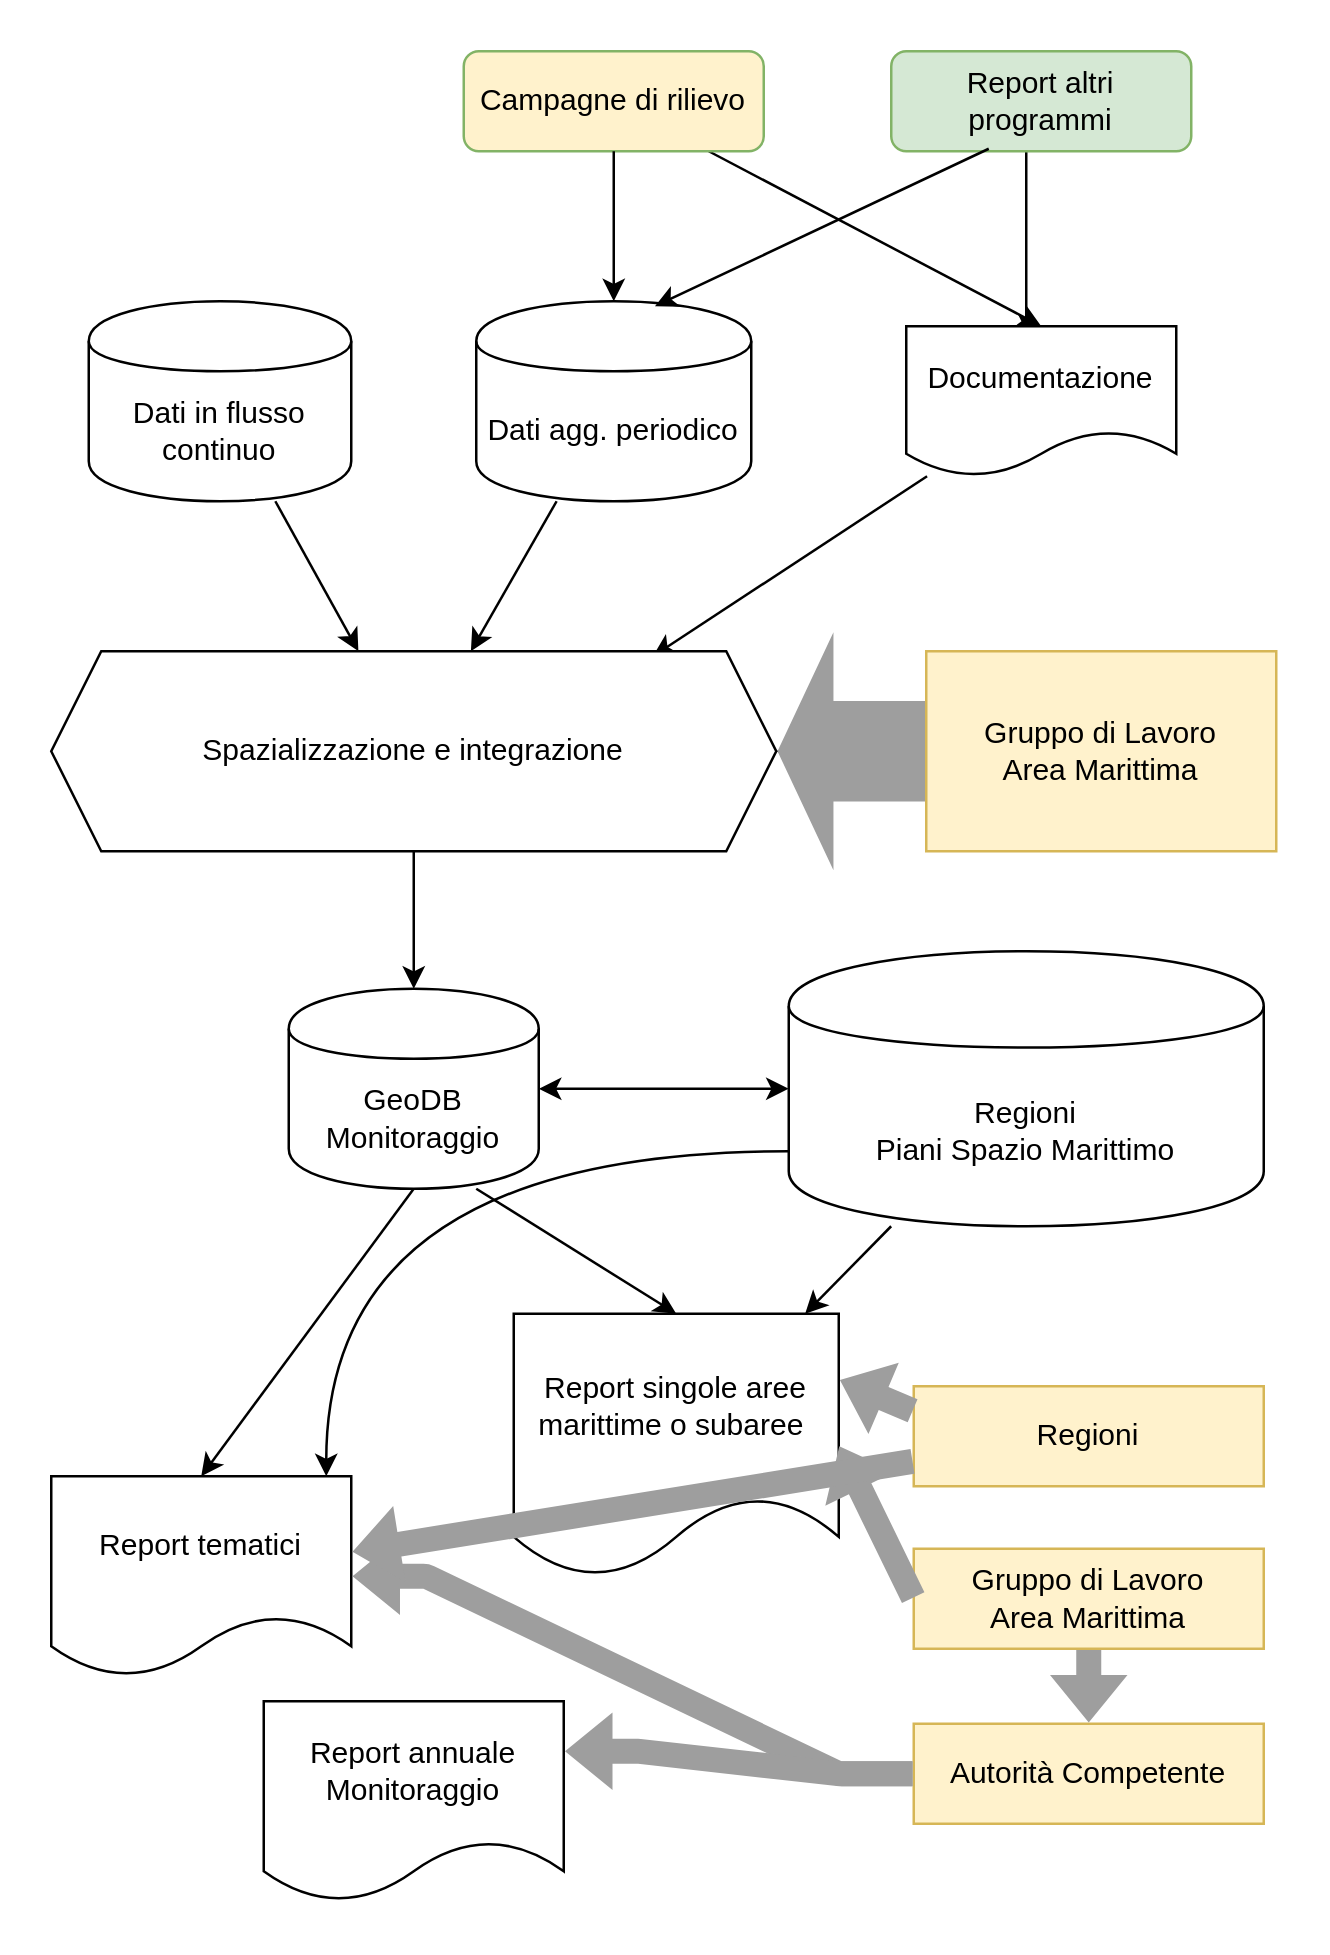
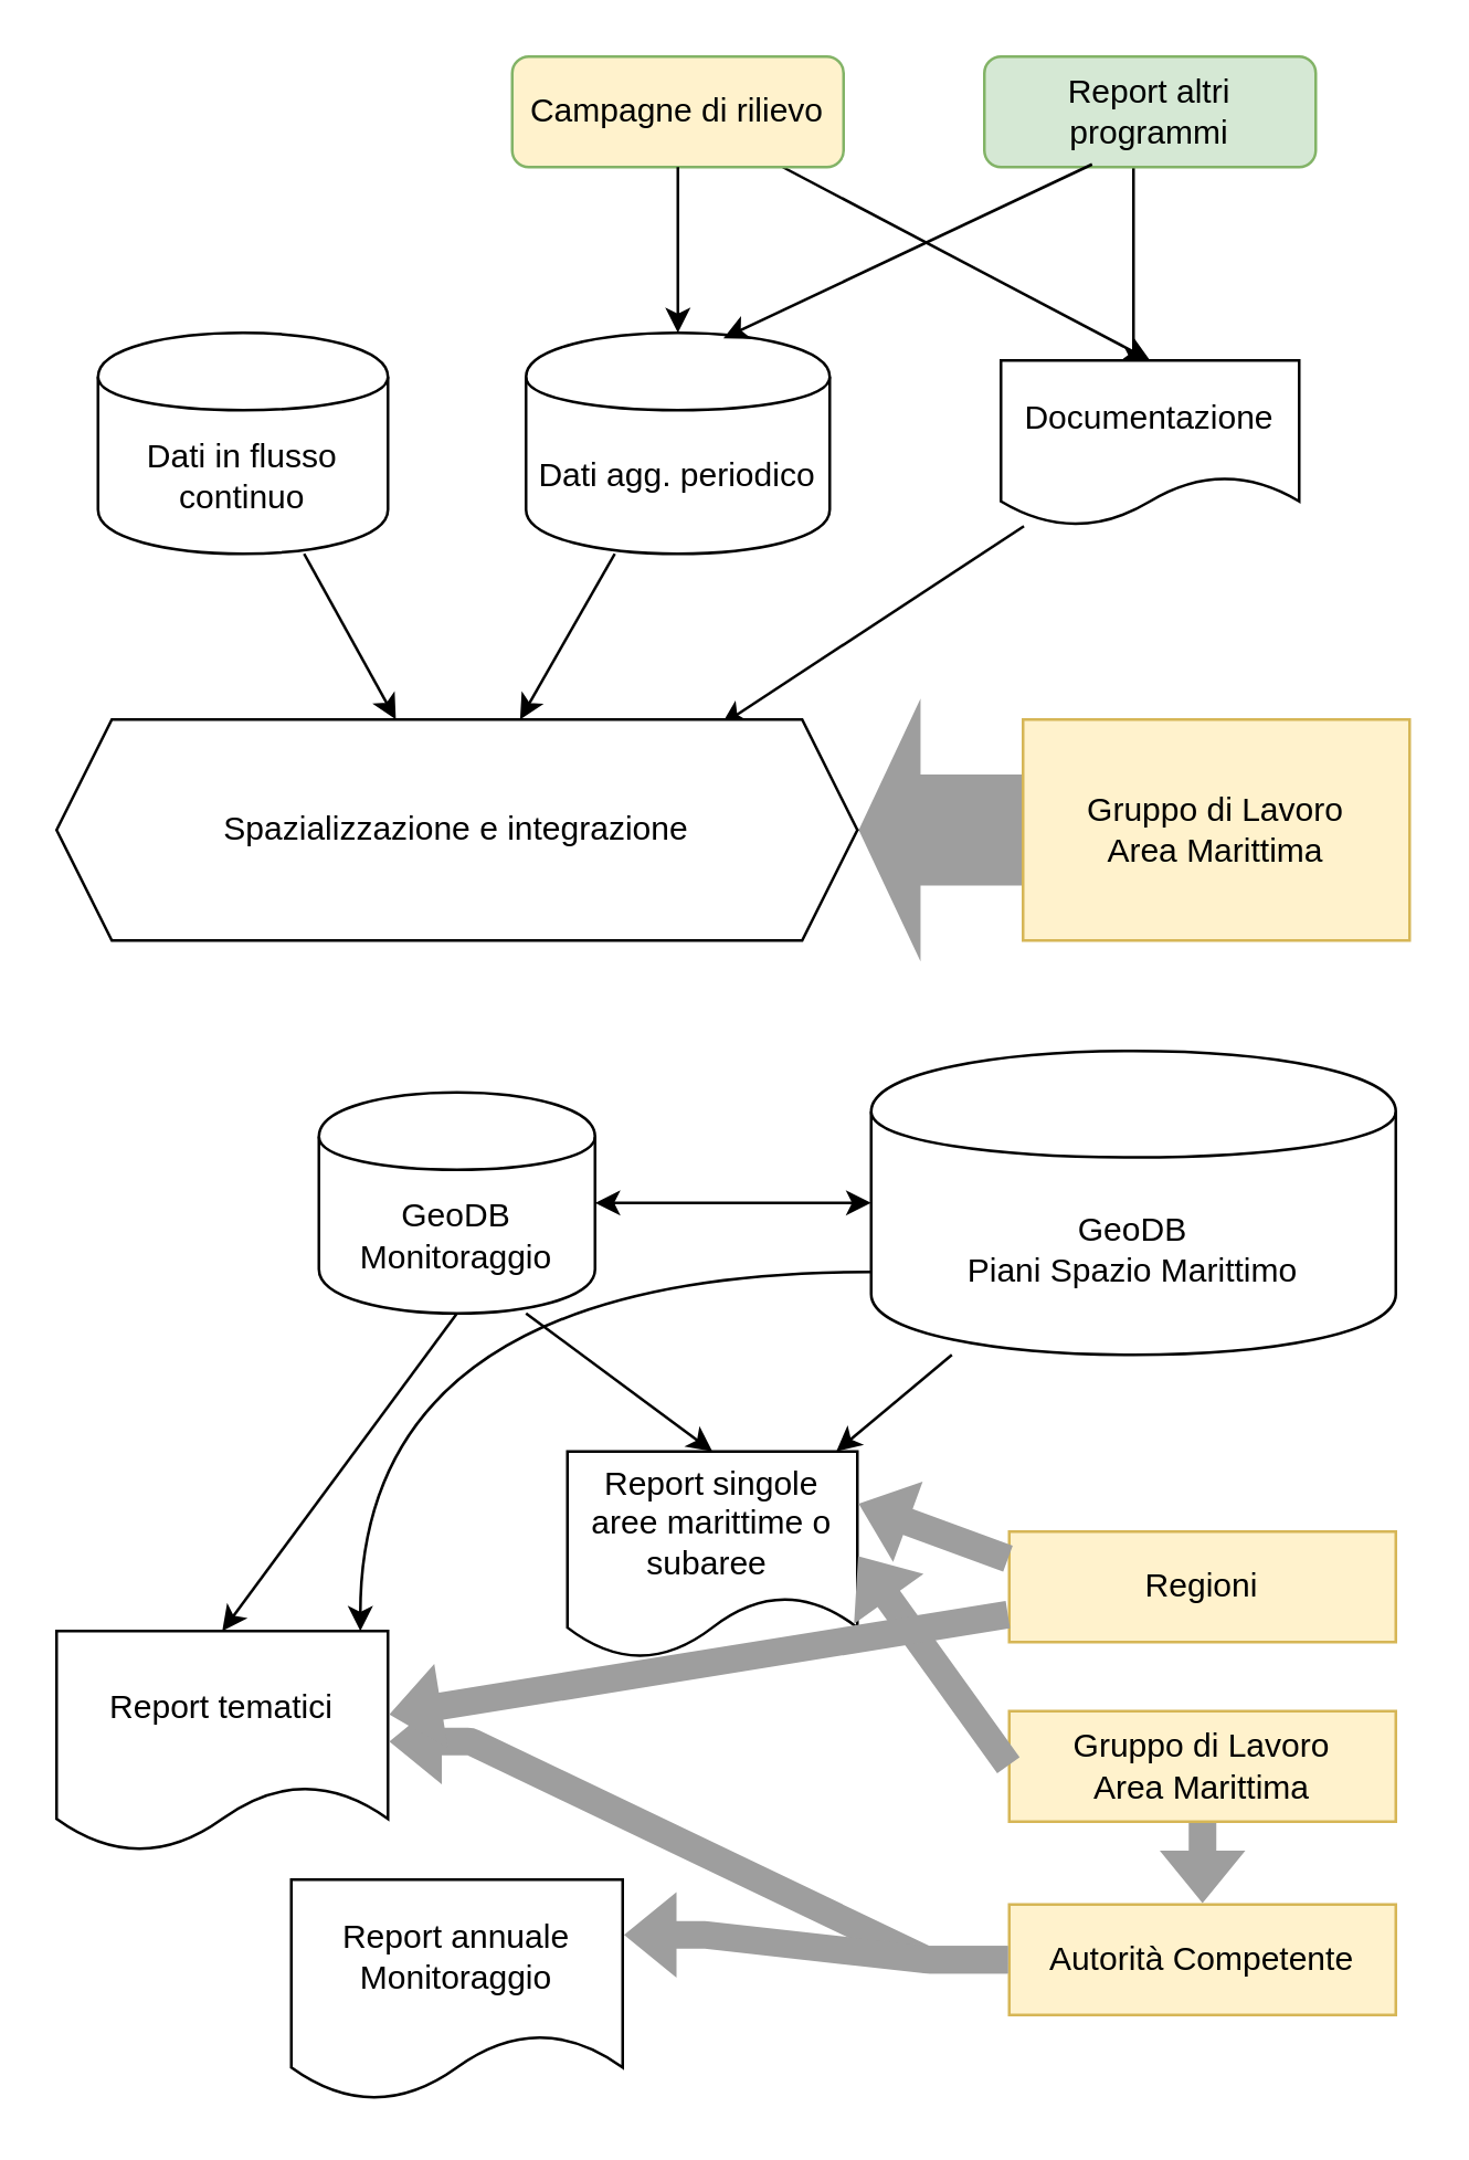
  <mxCell id="0" />
  <mxCell id="1" parent="0" />
  <mxCell id="2" value="" style="rounded=0;orthogonalLoop=1;jettySize=auto;html=1;entryX=0.5;entryY=0;entryDx=0;entryDy=0;" edge="1" parent="1" source="3" target="12"><mxGeometry relative="1" as="geometry"><mxPoint x="290" y="120" as="targetPoint" /></mxGeometry></mxCell>
  <mxCell id="3" value="Campagne di rilievo" style="rounded=1;whiteSpace=wrap;html=1;fontSize=12;glass=0;strokeWidth=1;shadow=0;fillColor=#fff2cc;strokeColor=#82b366;" vertex="1" parent="1"><mxGeometry x="185" y="20" width="120" height="40" as="geometry" /></mxCell>
  <mxCell id="4" value="" style="edgeStyle=orthogonalEdgeStyle;rounded=0;orthogonalLoop=1;jettySize=auto;html=1;entryX=0.5;entryY=0;entryDx=0;entryDy=0;" edge="1" parent="1" source="5" target="12"><mxGeometry relative="1" as="geometry"><mxPoint x="422" y="130" as="targetPoint" /><Array as="points"><mxPoint x="410" y="110" /><mxPoint x="410" y="110" /></Array></mxGeometry></mxCell>
  <mxCell id="5" value="Report altri programmi" style="rounded=1;whiteSpace=wrap;html=1;fontSize=12;glass=0;strokeWidth=1;shadow=0;fillColor=#d5e8d4;strokeColor=#82b366;" vertex="1" parent="1"><mxGeometry x="356" y="20" width="120" height="40" as="geometry" /></mxCell>
  <mxCell id="6" value="" style="edgeStyle=none;rounded=0;orthogonalLoop=1;jettySize=auto;html=1;" edge="1" parent="1" source="7" target="15"><mxGeometry relative="1" as="geometry" /></mxCell>
  <mxCell id="7" value="Dati in flusso continuo" style="shape=cylinder;whiteSpace=wrap;html=1;boundedLbl=1;backgroundOutline=1;rounded=1;shadow=0;strokeWidth=1;glass=0;" vertex="1" parent="1"><mxGeometry x="35" y="120" width="105" height="80" as="geometry" /></mxCell>
  <mxCell id="8" value="" style="edgeStyle=none;rounded=0;orthogonalLoop=1;jettySize=auto;html=1;" edge="1" parent="1" source="9" target="15"><mxGeometry relative="1" as="geometry" /></mxCell>
  <mxCell id="9" value="Dati agg. periodico" style="shape=cylinder;whiteSpace=wrap;html=1;boundedLbl=1;backgroundOutline=1;rounded=1;shadow=0;strokeWidth=1;glass=0;" vertex="1" parent="1"><mxGeometry x="190" y="120" width="110" height="80" as="geometry" /></mxCell>
  <mxCell id="10" value="" style="edgeStyle=orthogonalEdgeStyle;rounded=0;orthogonalLoop=1;jettySize=auto;html=1;entryX=0.5;entryY=0;entryDx=0;entryDy=0;exitX=0.5;exitY=1;exitDx=0;exitDy=0;" edge="1" parent="1" source="3" target="9"><mxGeometry relative="1" as="geometry"><mxPoint x="240" y="70" as="sourcePoint" /><mxPoint x="300" y="130" as="targetPoint" /></mxGeometry></mxCell>
  <mxCell id="11" value="" style="edgeStyle=none;rounded=0;orthogonalLoop=1;jettySize=auto;html=1;fillColor=#9E9E9E;entryX=0.83;entryY=0.025;entryDx=0;entryDy=0;entryPerimeter=0;" edge="1" parent="1" source="12" target="15"><mxGeometry relative="1" as="geometry" /></mxCell>
  <mxCell id="12" value="Documentazione" style="shape=document;whiteSpace=wrap;html=1;boundedLbl=1;" vertex="1" parent="1"><mxGeometry x="362" y="130" width="108" height="60" as="geometry" /></mxCell>
  <mxCell id="13" value="" style="rounded=0;orthogonalLoop=1;jettySize=auto;html=1;entryX=0.65;entryY=0.025;entryDx=0;entryDy=0;exitX=0.325;exitY=0.975;exitDx=0;exitDy=0;exitPerimeter=0;entryPerimeter=0;" edge="1" parent="1" source="5" target="9"><mxGeometry relative="1" as="geometry"><mxPoint x="280" y="70" as="sourcePoint" /><mxPoint x="420" y="140" as="targetPoint" /></mxGeometry></mxCell>
- <mxCell id="14" value="" style="edgeStyle=none;rounded=0;orthogonalLoop=1;jettySize=auto;html=1;fillColor=#9E9E9E;" edge="1" parent="1" source="15" target="19"><mxGeometry relative="1" as="geometry" /></mxCell>
  <mxCell id="15" value="Spazializzazione e integrazione" style="shape=hexagon;perimeter=hexagonPerimeter2;whiteSpace=wrap;html=1;fixedSize=1;" vertex="1" parent="1"><mxGeometry x="20" y="260" width="290" height="80" as="geometry" /></mxCell>
  <mxCell id="16" value="" style="edgeStyle=none;rounded=0;orthogonalLoop=1;jettySize=auto;html=1;fillColor=#9E9E9E;" edge="1" parent="1" source="17" target="15"><mxGeometry relative="1" as="geometry" /></mxCell>
  <mxCell id="17" value="Gruppo di Lavoro&lt;br&gt;Area Marittima" style="rounded=0;whiteSpace=wrap;html=1;fillColor=#fff2cc;strokeColor=#d6b656;" vertex="1" parent="1"><mxGeometry x="370" y="260" width="140" height="80" as="geometry" /></mxCell>
  <mxCell id="18" value="" style="shape=flexArrow;endArrow=classic;html=1;entryX=1;entryY=0.5;entryDx=0;entryDy=0;exitX=0;exitY=0.5;exitDx=0;exitDy=0;endWidth=54;endSize=7.126;width=40.112;strokeColor=none;fillColor=#9E9E9E;" edge="1" parent="1" source="17" target="15"><mxGeometry width="50" height="50" relative="1" as="geometry"><mxPoint x="480" y="360" as="sourcePoint" /><mxPoint x="400" y="290" as="targetPoint" /></mxGeometry></mxCell>
  <mxCell id="19" value="GeoDB Monitoraggio" style="shape=cylinder;whiteSpace=wrap;html=1;boundedLbl=1;backgroundOutline=1;rounded=1;shadow=0;strokeWidth=1;glass=0;" vertex="1" parent="1"><mxGeometry x="115" y="395" width="100" height="80" as="geometry" /></mxCell>
  <mxCell id="20" value="" style="edgeStyle=none;rounded=0;orthogonalLoop=1;jettySize=auto;html=1;fillColor=#9E9E9E;" edge="1" parent="1" source="22" target="29"><mxGeometry relative="1" as="geometry" /></mxCell>
  <mxCell id="21" value="" style="edgeStyle=orthogonalEdgeStyle;orthogonalLoop=1;jettySize=auto;html=1;fillColor=#9E9E9E;curved=1;" edge="1" parent="1" source="22" target="27"><mxGeometry relative="1" as="geometry"><Array as="points"><mxPoint x="130" y="460" /></Array></mxGeometry></mxCell>
- <mxCell id="22" value="Regioni&lt;br&gt;Piani Spazio Marittimo" style="shape=cylinder;whiteSpace=wrap;html=1;boundedLbl=1;backgroundOutline=1;rounded=1;shadow=0;strokeWidth=1;glass=0;" vertex="1" parent="1"><mxGeometry x="315" y="380" width="190" height="110" as="geometry" /></mxCell>
+ <mxCell id="22" value="GeoDB&lt;br&gt;Piani Spazio Marittimo" style="shape=cylinder;whiteSpace=wrap;html=1;boundedLbl=1;backgroundOutline=1;rounded=1;shadow=0;strokeWidth=1;glass=0;" vertex="1" parent="1"><mxGeometry x="315" y="380" width="190" height="110" as="geometry" /></mxCell>
  <mxCell id="23" value="" style="endArrow=classic;startArrow=classic;html=1;fillColor=#9E9E9E;entryX=0;entryY=0.5;entryDx=0;entryDy=0;" edge="1" parent="1" source="19" target="22"><mxGeometry width="50" height="50" relative="1" as="geometry"><mxPoint x="200" y="430" as="sourcePoint" /><mxPoint x="380" y="340" as="targetPoint" /></mxGeometry></mxCell>
  <mxCell id="24" value="Report annuale Monitoraggio" style="shape=document;whiteSpace=wrap;html=1;boundedLbl=1;rounded=1;shadow=0;strokeWidth=1;glass=0;" vertex="1" parent="1"><mxGeometry x="105" y="680" width="120" height="80" as="geometry" /></mxCell>
  <mxCell id="25" value="Gruppo di Lavoro&lt;br&gt;Area Marittima" style="rounded=0;whiteSpace=wrap;html=1;fillColor=#fff2cc;strokeColor=#d6b656;" vertex="1" parent="1"><mxGeometry x="365" y="619" width="140" height="40" as="geometry" /></mxCell>
  <mxCell id="26" value="Autorità Competente" style="rounded=0;whiteSpace=wrap;html=1;fillColor=#fff2cc;strokeColor=#d6b656;" vertex="1" parent="1"><mxGeometry x="365" y="689" width="140" height="40" as="geometry" /></mxCell>
  <mxCell id="27" value="Report tematici" style="shape=document;whiteSpace=wrap;html=1;boundedLbl=1;rounded=1;shadow=0;strokeWidth=1;glass=0;" vertex="1" parent="1"><mxGeometry x="20" y="590" width="120" height="80" as="geometry" /></mxCell>
  <mxCell id="28" value="" style="edgeStyle=none;rounded=0;orthogonalLoop=1;jettySize=auto;html=1;fillColor=#9E9E9E;exitX=0.5;exitY=1;exitDx=0;exitDy=0;entryX=0.5;entryY=0;entryDx=0;entryDy=0;" edge="1" parent="1" source="19" target="27"><mxGeometry relative="1" as="geometry"><mxPoint x="146.667" y="485" as="sourcePoint" /><mxPoint x="118.333" y="525" as="targetPoint" /></mxGeometry></mxCell>
- <mxCell id="29" value="Report singole aree marittime o subaree&amp;nbsp;" style="shape=document;whiteSpace=wrap;html=1;boundedLbl=1;rounded=1;shadow=0;strokeWidth=1;glass=0;" vertex="1" parent="1"><mxGeometry x="205" y="525" width="130" height="105" as="geometry" /></mxCell>
+ <mxCell id="29" value="Report singole aree marittime o subaree&amp;nbsp;" style="shape=document;whiteSpace=wrap;html=1;boundedLbl=1;rounded=1;shadow=0;strokeWidth=1;glass=0;" vertex="1" parent="1"><mxGeometry x="205" y="525" width="105" height="75" as="geometry" /></mxCell>
  <mxCell id="30" value="" style="edgeStyle=none;rounded=0;orthogonalLoop=1;jettySize=auto;html=1;fillColor=#9E9E9E;entryX=0.5;entryY=0;entryDx=0;entryDy=0;exitX=0.75;exitY=1;exitDx=0;exitDy=0;exitPerimeter=0;" edge="1" target="29" parent="1" source="19"><mxGeometry relative="1" as="geometry"><mxPoint x="265" y="390" as="sourcePoint" /><mxPoint x="218.333" y="440" as="targetPoint" /></mxGeometry></mxCell>
  <mxCell id="31" value="Regioni" style="rounded=0;whiteSpace=wrap;html=1;fillColor=#fff2cc;strokeColor=#d6b656;" vertex="1" parent="1"><mxGeometry x="365" y="554" width="140" height="40" as="geometry" /></mxCell>
  <mxCell id="32" value="" style="shape=flexArrow;endArrow=classic;html=1;fillColor=#9E9E9E;strokeColor=none;entryX=1;entryY=0.25;entryDx=0;entryDy=0;exitX=0;exitY=0.25;exitDx=0;exitDy=0;" edge="1" parent="1" source="31" target="29"><mxGeometry width="50" height="50" relative="1" as="geometry"><mxPoint x="330" y="620" as="sourcePoint" /><mxPoint x="380" y="550" as="targetPoint" /></mxGeometry></mxCell>
  <mxCell id="33" value="" style="shape=flexArrow;endArrow=classic;html=1;fillColor=#9E9E9E;strokeColor=none;entryX=1;entryY=0.5;entryDx=0;entryDy=0;exitX=0;exitY=0.5;exitDx=0;exitDy=0;elbow=vertical;" edge="1" parent="1" source="25" target="29"><mxGeometry width="50" height="50" relative="1" as="geometry"><mxPoint x="350" y="640" as="sourcePoint" /><mxPoint x="300" y="640" as="targetPoint" /></mxGeometry></mxCell>
  <mxCell id="34" value="" style="shape=flexArrow;endArrow=classic;html=1;fillColor=#9E9E9E;strokeColor=none;entryX=1;entryY=0.5;entryDx=0;entryDy=0;exitX=0;exitY=0.5;exitDx=0;exitDy=0;edgeStyle=entityRelationEdgeStyle;" edge="1" parent="1" source="26" target="27"><mxGeometry width="50" height="50" relative="1" as="geometry"><mxPoint x="350" y="700" as="sourcePoint" /><mxPoint x="300" y="700" as="targetPoint" /></mxGeometry></mxCell>
  <mxCell id="35" value="" style="shape=flexArrow;endArrow=classic;html=1;fillColor=#9E9E9E;strokeColor=none;exitX=0;exitY=0.75;exitDx=0;exitDy=0;" edge="1" parent="1" source="31" target="27"><mxGeometry width="50" height="50" relative="1" as="geometry"><mxPoint x="360" y="650" as="sourcePoint" /><mxPoint x="310" y="650" as="targetPoint" /></mxGeometry></mxCell>
  <mxCell id="36" value="" style="shape=flexArrow;endArrow=classic;html=1;fillColor=#9E9E9E;strokeColor=none;entryX=1;entryY=0.25;entryDx=0;entryDy=0;exitX=0;exitY=0.5;exitDx=0;exitDy=0;edgeStyle=entityRelationEdgeStyle;" edge="1" parent="1" source="26" target="24"><mxGeometry width="50" height="50" relative="1" as="geometry"><mxPoint x="360" y="710" as="sourcePoint" /><mxPoint x="310" y="710" as="targetPoint" /></mxGeometry></mxCell>
  <mxCell id="37" value="" style="shape=flexArrow;endArrow=classic;html=1;fillColor=#9E9E9E;strokeColor=none;entryX=0.5;entryY=0;entryDx=0;entryDy=0;exitX=0.5;exitY=1;exitDx=0;exitDy=0;" edge="1" parent="1" source="25" target="26"><mxGeometry width="50" height="50" relative="1" as="geometry"><mxPoint x="360" y="710" as="sourcePoint" /><mxPoint x="310" y="710" as="targetPoint" /></mxGeometry></mxCell>
